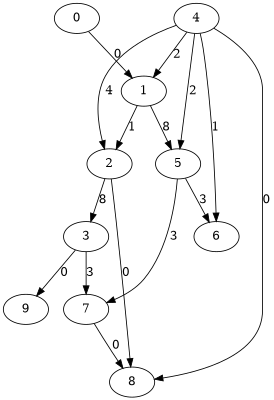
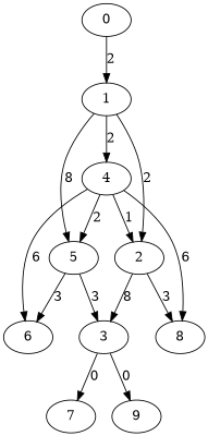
  digraph {
    1
    4
    5
    2
    6
    8
    7
    3
    0
    9
-   4 -> 1 [label=2]
+   1 -> 4 [label=2]
    1 -> 5 [label=8]
-   1 -> 2 [label=1]
+   1 -> 2 [label=2]
    4 -> 5 [label=2]
-   4 -> 2 [label=4]
-   4 -> 6 [label=1]
-   4 -> 8 [label=0]
+   4 -> 2 [label=1]
+   4 -> 6 [label=6]
+   4 -> 8 [label=6]
    5 -> 6 [label=3]
-   5 -> 7 [label=3]
-   2 -> 8 [label=0]
+   5 -> 3 [label=3]
+   2 -> 8 [label=3]
    2 -> 3 [label=8]
-   7 -> 8 [label=0]
-   3 -> 7 [label=3]
+   3 -> 7 [label=0]
    3 -> 9 [label=0]
-   0 -> 1 [label=0]
+   0 -> 1 [label=2]
  }
